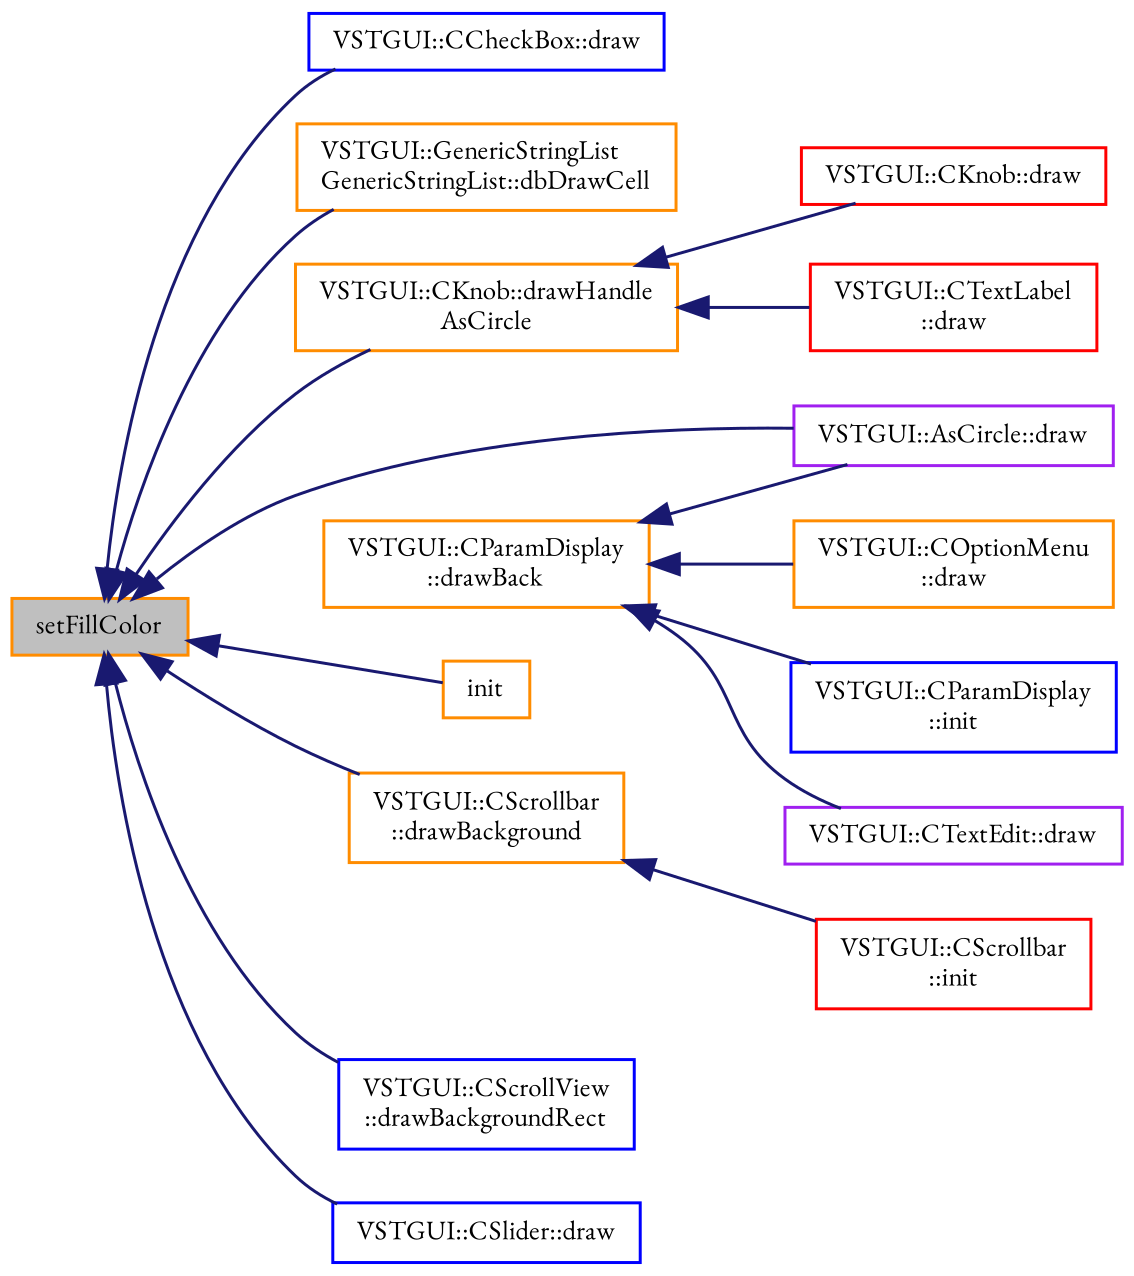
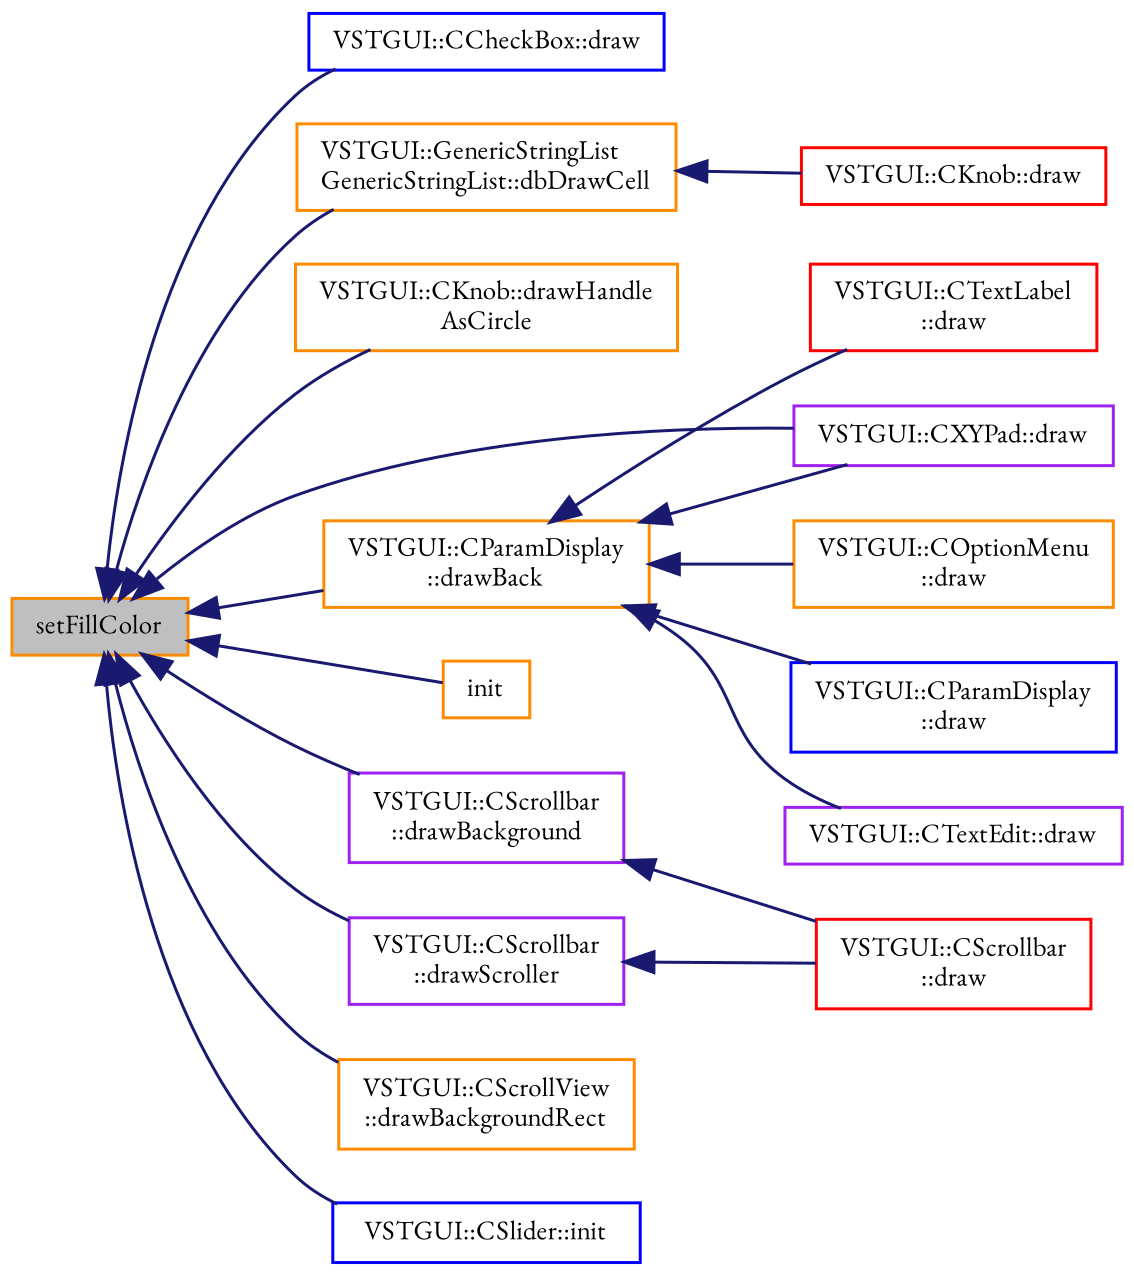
  digraph {
    fontname="EB Garamond"
    rankdir=LR
    node [color=darkorange fontname="EB Garamond" fontsize=9 shape=record]
    edge [color=midnightblue dir=back fontname="EB Garamond" fontsize=9 labelfontname=Arial labelfontsize=9 style=solid]
    n1 [fillcolor=grey75 fontcolor=black height=0.2 label=setFillColor style=filled width=0.4]
    n2 [color=blue height=0.2 label="VSTGUI::CCheckBox::draw" width=0.4]
    n3 [height=0.2 label="VSTGUI::GenericStringList\lGenericStringList::dbDrawCell" width=0.4]
    n4 [height=0.2 label=init width=0.4]
    n5 [height=0.2 label="VSTGUI::CKnob::drawHandle\lAsCircle" width=0.4]
    n6 [height=0.2 label="VSTGUI::CParamDisplay\l::drawBack" width=0.4]
-   n7 [color=purple height=0.2 label="VSTGUI::AsCircle::draw" width=0.4]
-   n8 [height=0.2 label="VSTGUI::CScrollbar\l::drawBackground" width=0.4]
-   n10 [color=blue height=0.2 label="VSTGUI::CScrollView\l::drawBackgroundRect" width=0.4]
-   n11 [color=blue height=0.2 label="VSTGUI::CSlider::draw" width=0.4]
+   n7 [color=purple height=0.2 label="VSTGUI::CXYPad::draw" width=0.4]
+   n8 [color=purple height=0.2 label="VSTGUI::CScrollbar\l::drawBackground" width=0.4]
+   n9 [color=purple height=0.2 label="VSTGUI::CScrollbar\l::drawScroller" width=0.4]
+   n10 [height=0.2 label="VSTGUI::CScrollView\l::drawBackgroundRect" width=0.4]
+   n11 [color=blue height=0.2 label="VSTGUI::CSlider::init" width=0.4]
    n12 [color=red height=0.2 label="VSTGUI::CKnob::draw" width=0.4]
    n13 [height=0.2 label="VSTGUI::COptionMenu\l::draw" width=0.4]
-   n14 [color=blue height=0.2 label="VSTGUI::CParamDisplay\l::init" width=0.4]
+   n14 [color=blue height=0.2 label="VSTGUI::CParamDisplay\l::draw" width=0.4]
    n15 [color=purple height=0.2 label="VSTGUI::CTextEdit::draw" width=0.4]
    n16 [color=red height=0.2 label="VSTGUI::CTextLabel\l::draw" width=0.4]
-   n17 [color=red height=0.2 label="VSTGUI::CScrollbar\l::init" width=0.4]
+   n17 [color=red height=0.2 label="VSTGUI::CScrollbar\l::draw" width=0.4]
    n1 -> n2
    n1 -> n3
    n1 -> n4
    n1 -> n5
+   n1 -> n6
    n1 -> n7
    n1 -> n8
+   n1 -> n9
    n1 -> n10
    n1 -> n11
-   n5 -> n12
+   n3 -> n12
    n6 -> n7
    n6 -> n13
    n6 -> n14
    n6 -> n15
-   n5 -> n16
+   n6 -> n16
    n8 -> n17
+   n9 -> n17
  }
